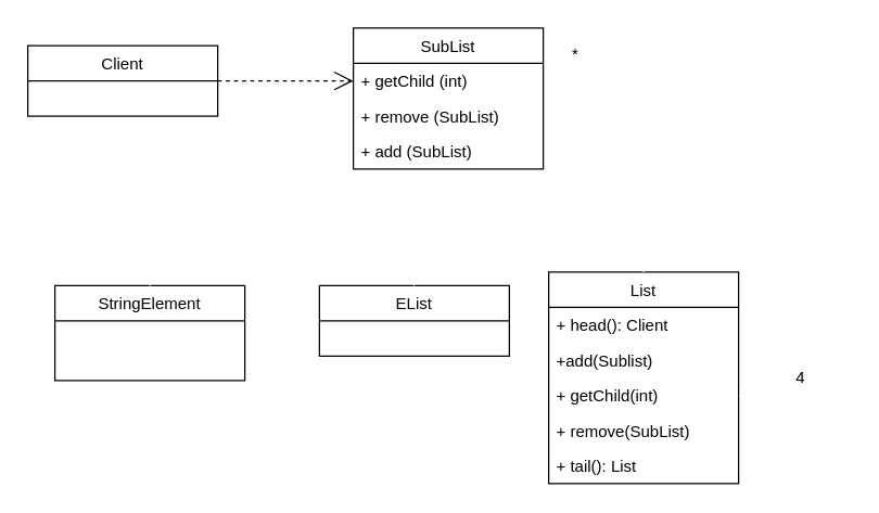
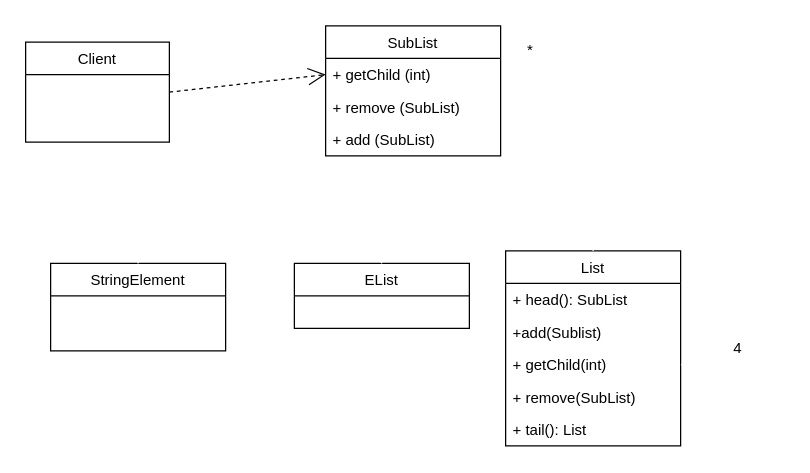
  <mxCell id="0" />
  <mxCell id="1" parent="0" />
- <mxCell id="2" value="Client" style="swimlane;fontStyle=0;childLayout=stackLayout;horizontal=1;startSize=26;fillColor=none;horizontalStack=0;resizeParent=1;resizeParentMax=0;resizeLast=0;collapsible=1;marginBottom=0;" vertex="1" parent="1"><mxGeometry x="20" y="33" width="140" height="52" as="geometry" /></mxCell>
+ <mxCell id="2" value="Client" style="swimlane;fontStyle=0;childLayout=stackLayout;horizontal=1;startSize=26;fillColor=none;horizontalStack=0;resizeParent=1;resizeParentMax=0;resizeLast=0;collapsible=1;marginBottom=0;" vertex="1" parent="1"><mxGeometry x="20" y="33" width="115" height="80" as="geometry" /></mxCell>
  <mxCell id="3" value="SubList" style="swimlane;fontStyle=0;childLayout=stackLayout;horizontal=1;startSize=26;fillColor=none;horizontalStack=0;resizeParent=1;resizeParentMax=0;resizeLast=0;collapsible=1;marginBottom=0;" vertex="1" parent="1"><mxGeometry x="260" y="20" width="140" height="104" as="geometry" /></mxCell>
  <mxCell id="4" value="+ getChild (int)" style="text;strokeColor=none;fillColor=none;align=left;verticalAlign=top;spacingLeft=4;spacingRight=4;overflow=hidden;rotatable=0;points=[[0,0.5],[1,0.5]];portConstraint=eastwest;" vertex="1" parent="3"><mxGeometry y="26" width="140" height="26" as="geometry" /></mxCell>
  <mxCell id="5" value="+ remove (SubList)" style="text;strokeColor=none;fillColor=none;align=left;verticalAlign=top;spacingLeft=4;spacingRight=4;overflow=hidden;rotatable=0;points=[[0,0.5],[1,0.5]];portConstraint=eastwest;" vertex="1" parent="3"><mxGeometry y="52" width="140" height="26" as="geometry" /></mxCell>
  <mxCell id="6" value="+ add (SubList)" style="text;strokeColor=none;fillColor=none;align=left;verticalAlign=top;spacingLeft=4;spacingRight=4;overflow=hidden;rotatable=0;points=[[0,0.5],[1,0.5]];portConstraint=eastwest;" vertex="1" parent="3"><mxGeometry y="78" width="140" height="26" as="geometry" /></mxCell>
  <mxCell id="7" value="StringElement" style="swimlane;fontStyle=0;childLayout=stackLayout;horizontal=1;startSize=26;fillColor=none;horizontalStack=0;resizeParent=1;resizeParentMax=0;resizeLast=0;collapsible=1;marginBottom=0;" vertex="1" parent="1"><mxGeometry x="40" y="210" width="140" height="70" as="geometry" /></mxCell>
  <mxCell id="8" value="EList" style="swimlane;fontStyle=0;childLayout=stackLayout;horizontal=1;startSize=26;fillColor=none;horizontalStack=0;resizeParent=1;resizeParentMax=0;resizeLast=0;collapsible=1;marginBottom=0;" vertex="1" parent="1"><mxGeometry x="235" y="210" width="140" height="52" as="geometry" /></mxCell>
  <mxCell id="9" value="List" style="swimlane;fontStyle=0;childLayout=stackLayout;horizontal=1;startSize=26;fillColor=none;horizontalStack=0;resizeParent=1;resizeParentMax=0;resizeLast=0;collapsible=1;marginBottom=0;" vertex="1" parent="1"><mxGeometry x="404" y="200" width="140" height="156" as="geometry" /></mxCell>
- <mxCell id="10" value="+ head(): Client" style="text;strokeColor=none;fillColor=none;align=left;verticalAlign=top;spacingLeft=4;spacingRight=4;overflow=hidden;rotatable=0;points=[[0,0.5],[1,0.5]];portConstraint=eastwest;" vertex="1" parent="9"><mxGeometry y="26" width="140" height="26" as="geometry" /></mxCell>
+ <mxCell id="10" value="+ head(): SubList" style="text;strokeColor=none;fillColor=none;align=left;verticalAlign=top;spacingLeft=4;spacingRight=4;overflow=hidden;rotatable=0;points=[[0,0.5],[1,0.5]];portConstraint=eastwest;" vertex="1" parent="9"><mxGeometry y="26" width="140" height="26" as="geometry" /></mxCell>
  <mxCell id="11" value="+add(Sublist)" style="text;strokeColor=none;fillColor=none;align=left;verticalAlign=top;spacingLeft=4;spacingRight=4;overflow=hidden;rotatable=0;points=[[0,0.5],[1,0.5]];portConstraint=eastwest;" vertex="1" parent="9"><mxGeometry y="52" width="140" height="26" as="geometry" /></mxCell>
  <mxCell id="12" value="+ getChild(int)" style="text;strokeColor=none;fillColor=none;align=left;verticalAlign=top;spacingLeft=4;spacingRight=4;overflow=hidden;rotatable=0;points=[[0,0.5],[1,0.5]];portConstraint=eastwest;" vertex="1" parent="9"><mxGeometry y="78" width="140" height="26" as="geometry" /></mxCell>
  <mxCell id="13" value="+ remove(SubList)" style="text;strokeColor=none;fillColor=none;align=left;verticalAlign=top;spacingLeft=4;spacingRight=4;overflow=hidden;rotatable=0;points=[[0,0.5],[1,0.5]];portConstraint=eastwest;" vertex="1" parent="9"><mxGeometry y="104" width="140" height="26" as="geometry" /></mxCell>
  <mxCell id="14" value="+ tail(): List" style="text;strokeColor=none;fillColor=none;align=left;verticalAlign=top;spacingLeft=4;spacingRight=4;overflow=hidden;rotatable=0;points=[[0,0.5],[1,0.5]];portConstraint=eastwest;" vertex="1" parent="9"><mxGeometry y="130" width="140" height="26" as="geometry" /></mxCell>
  <mxCell id="15" value="" style="endArrow=open;dashed=1;endFill=0;endSize=12;html=1;exitX=1;exitY=0.5;exitDx=0;exitDy=0;entryX=0;entryY=0.5;entryDx=0;entryDy=0;" edge="1" parent="1" source="2" target="4"><mxGeometry width="160" relative="1" as="geometry"><mxPoint x="270" y="200" as="sourcePoint" /><mxPoint x="430" y="200" as="targetPoint" /></mxGeometry></mxCell>
  <mxCell id="16" value="" style="endArrow=diamondThin;endFill=1;endSize=24;html=1;entryX=1;entryY=0.5;entryDx=0;entryDy=0;startArrow=open;startFill=0;strokeColor=#FFFFFF;" edge="1" parent="1" target="12"><mxGeometry width="160" relative="1" as="geometry"><mxPoint x="402" y="50" as="sourcePoint" /><mxPoint x="430" y="200" as="targetPoint" /><Array as="points"><mxPoint x="620" y="50" /><mxPoint x="620" y="291" /></Array></mxGeometry></mxCell>
  <mxCell id="17" value="" style="endArrow=classic;html=1;strokeColor=#FFFFFF;entryX=0.514;entryY=1.077;entryDx=0;entryDy=0;entryPerimeter=0;" edge="1" parent="1" target="6"><mxGeometry width="50" height="50" relative="1" as="geometry"><mxPoint x="110" y="170" as="sourcePoint" /><mxPoint x="380" y="170" as="targetPoint" /><Array as="points"><mxPoint x="332" y="170" /></Array></mxGeometry></mxCell>
  <mxCell id="18" value="*" style="text;html=1;strokeColor=none;fillColor=none;align=center;verticalAlign=middle;whiteSpace=wrap;rounded=0;" vertex="1" parent="1"><mxGeometry x="404" y="30" width="40" height="20" as="geometry" /></mxCell>
  <mxCell id="19" value="4" style="text;html=1;strokeColor=none;fillColor=none;align=center;verticalAlign=middle;whiteSpace=wrap;rounded=0;" vertex="1" parent="1"><mxGeometry x="570" y="268" width="40" height="20" as="geometry" /></mxCell>
  <mxCell id="20" value="" style="endArrow=none;html=1;strokeColor=#FFFFFF;entryX=0.5;entryY=0;entryDx=0;entryDy=0;" edge="1" parent="1" target="9"><mxGeometry width="50" height="50" relative="1" as="geometry"><mxPoint x="330" y="170" as="sourcePoint" /><mxPoint x="380" y="170" as="targetPoint" /><Array as="points"><mxPoint x="474" y="170" /></Array></mxGeometry></mxCell>
  <mxCell id="21" value="" style="endArrow=none;html=1;strokeColor=#FFFFFF;exitX=0.5;exitY=0;exitDx=0;exitDy=0;" edge="1" parent="1" source="8"><mxGeometry width="50" height="50" relative="1" as="geometry"><mxPoint x="330" y="220" as="sourcePoint" /><mxPoint x="280" y="170" as="targetPoint" /></mxGeometry></mxCell>
  <mxCell id="22" value="" style="endArrow=none;html=1;strokeColor=#FFFFFF;exitX=0.5;exitY=0;exitDx=0;exitDy=0;" edge="1" parent="1" source="7"><mxGeometry width="50" height="50" relative="1" as="geometry"><mxPoint x="290" y="220" as="sourcePoint" /><mxPoint x="110" y="170" as="targetPoint" /><Array as="points" /></mxGeometry></mxCell>
